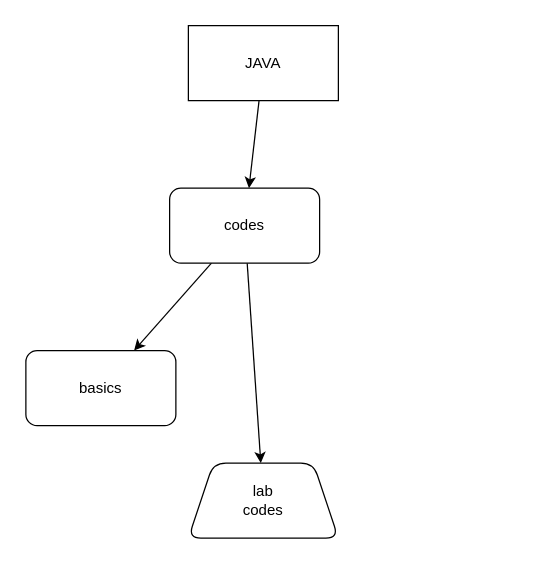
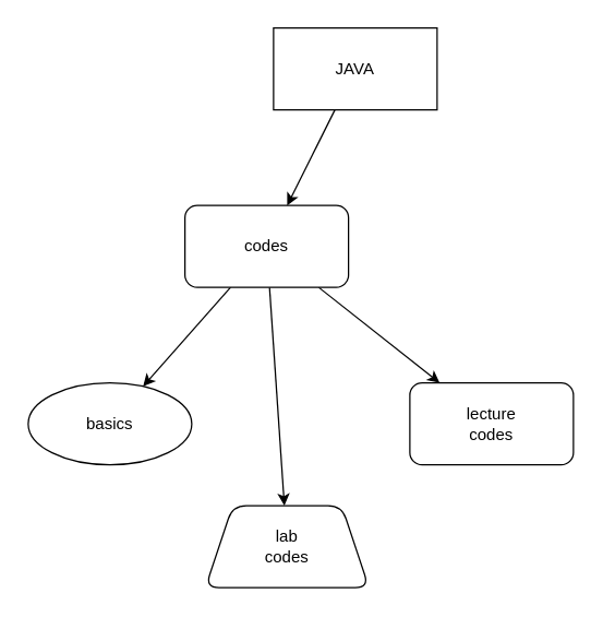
  <mxCell id="0" />
  <mxCell id="1" parent="0" />
  <mxCell id="2" value="" style="edgeStyle=none;html=1;" edge="1" parent="1" source="3" target="7"><mxGeometry relative="1" as="geometry" /></mxCell>
- <mxCell id="3" value="JAVA" style="whiteSpace=wrap;html=1;" vertex="1" parent="1"><mxGeometry x="150" y="20" width="120" height="60" as="geometry" /></mxCell>
+ <mxCell id="3" value="JAVA" style="whiteSpace=wrap;html=1;" vertex="1" parent="1"><mxGeometry x="200" y="20" width="120" height="60" as="geometry" /></mxCell>
  <mxCell id="4" value="" style="edgeStyle=none;html=1;" edge="1" parent="1" source="7" target="8"><mxGeometry relative="1" as="geometry" /></mxCell>
+ <mxCell id="5" value="" style="edgeStyle=none;html=1;" edge="1" parent="1" source="7" target="9"><mxGeometry relative="1" as="geometry" /></mxCell>
  <mxCell id="6" value="" style="edgeStyle=none;html=1;" edge="1" parent="1" source="7" target="10"><mxGeometry relative="1" as="geometry" /></mxCell>
  <mxCell id="7" value="codes" style="rounded=1;whiteSpace=wrap;html=1;" vertex="1" parent="1"><mxGeometry x="135" y="150" width="120" height="60" as="geometry" /></mxCell>
- <mxCell id="8" value="basics" style="rounded=1;whiteSpace=wrap;html=1;" vertex="1" parent="1"><mxGeometry x="20" y="280" width="120" height="60" as="geometry" /></mxCell>
+ <mxCell id="8" value="basics" style="ellipse;whiteSpace=wrap;html=1;" vertex="1" parent="1"><mxGeometry x="20" y="280" width="120" height="60" as="geometry" /></mxCell>
+ <mxCell id="9" value="lecture&lt;div&gt;codes&lt;/div&gt;" style="whiteSpace=wrap;html=1;rounded=1;" vertex="1" parent="1"><mxGeometry x="300" y="280" width="120" height="60" as="geometry" /></mxCell>
  <mxCell id="10" value="lab&lt;div&gt;codes&lt;/div&gt;" style="shape=trapezoid;perimeter=trapezoidPerimeter;whiteSpace=wrap;html=1;fixedSize=1;rounded=1;" vertex="1" parent="1"><mxGeometry x="150" y="370" width="120" height="60" as="geometry" /></mxCell>
